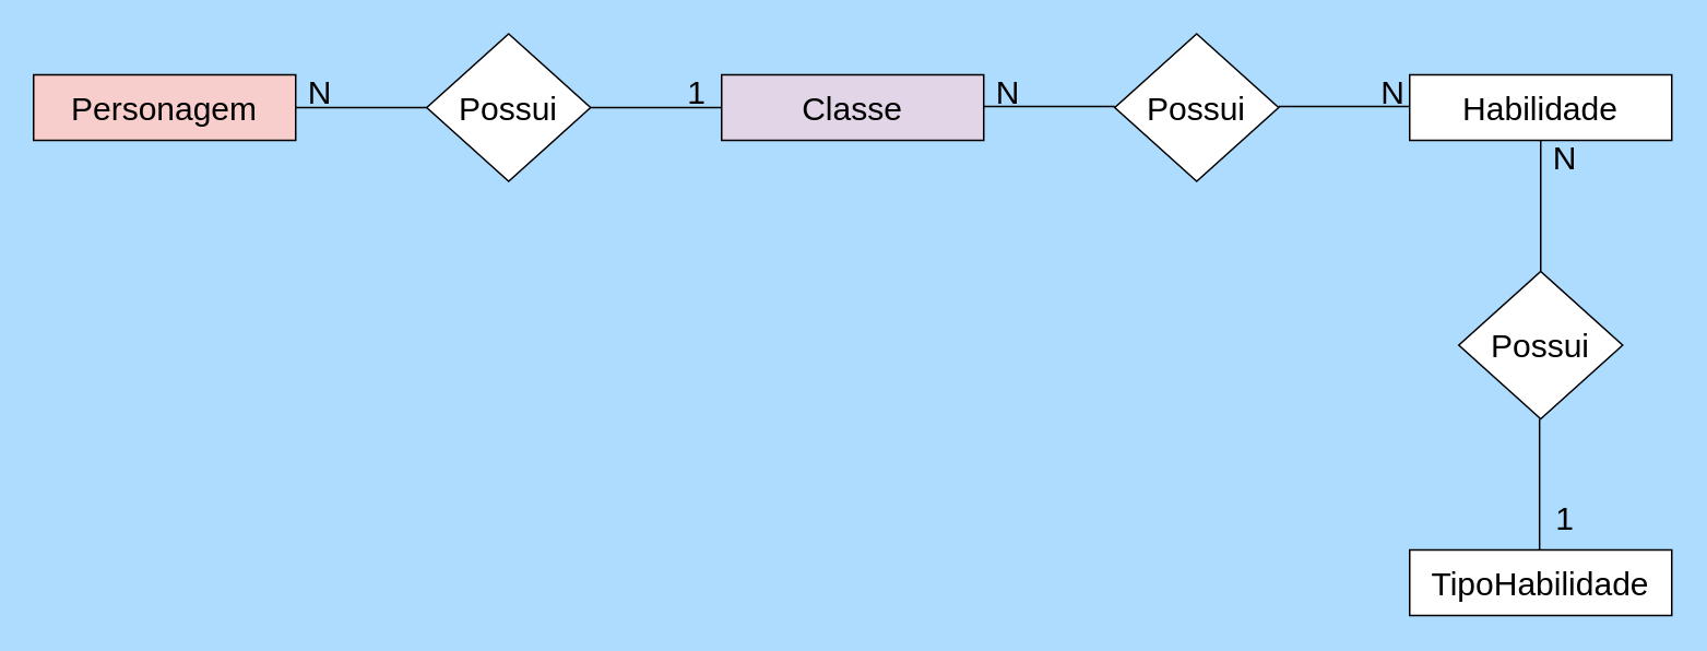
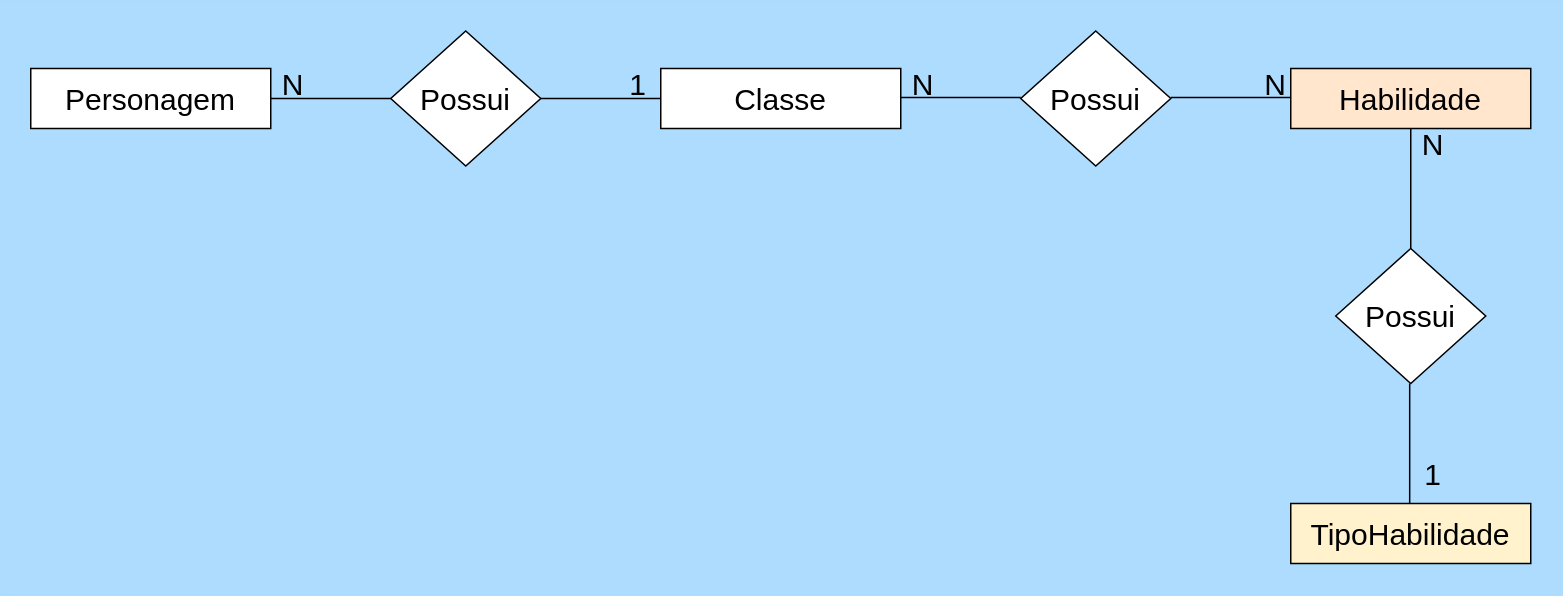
  <mxCell id="0" />
  <mxCell id="1" parent="0" />
- <mxCell id="2" value="&lt;font style=&quot;font-size: 20px&quot;&gt;Personagem&lt;/font&gt;" style="rounded=0;whiteSpace=wrap;html=1;fillColor=#f8cecc;" vertex="1" parent="1"><mxGeometry x="20" y="45" width="160" height="40" as="geometry" /></mxCell>
+ <mxCell id="2" value="&lt;font style=&quot;font-size: 20px&quot;&gt;Personagem&lt;/font&gt;" style="rounded=0;whiteSpace=wrap;html=1;" vertex="1" parent="1"><mxGeometry x="20" y="45" width="160" height="40" as="geometry" /></mxCell>
  <mxCell id="3" value="&lt;font style=&quot;font-size: 20px&quot;&gt;Possui&lt;/font&gt;" style="rhombus;whiteSpace=wrap;html=1;" vertex="1" parent="1"><mxGeometry x="260" y="20" width="100" height="90" as="geometry" /></mxCell>
- <mxCell id="4" value="&lt;font style=&quot;font-size: 20px&quot;&gt;Classe&lt;/font&gt;" style="rounded=0;whiteSpace=wrap;html=1;fillColor=#e1d5e7;" vertex="1" parent="1"><mxGeometry x="440" y="45" width="160" height="40" as="geometry" /></mxCell>
+ <mxCell id="4" value="&lt;font style=&quot;font-size: 20px&quot;&gt;Classe&lt;/font&gt;" style="rounded=0;whiteSpace=wrap;html=1;" vertex="1" parent="1"><mxGeometry x="440" y="45" width="160" height="40" as="geometry" /></mxCell>
  <mxCell id="5" value="&lt;font style=&quot;font-size: 20px&quot;&gt;Possui&lt;/font&gt;" style="rhombus;whiteSpace=wrap;html=1;" vertex="1" parent="1"><mxGeometry x="680" y="20" width="100" height="90" as="geometry" /></mxCell>
- <mxCell id="6" value="&lt;font style=&quot;font-size: 20px&quot;&gt;Habilidade&lt;/font&gt;" style="rounded=0;whiteSpace=wrap;html=1;" vertex="1" parent="1"><mxGeometry x="860" y="45" width="160" height="40" as="geometry" /></mxCell>
+ <mxCell id="6" value="&lt;font style=&quot;font-size: 20px&quot;&gt;Habilidade&lt;/font&gt;" style="rounded=0;whiteSpace=wrap;html=1;fillColor=#ffe6cc;" vertex="1" parent="1"><mxGeometry x="860" y="45" width="160" height="40" as="geometry" /></mxCell>
  <mxCell id="7" value="" style="endArrow=none;html=1;exitX=1;exitY=0.5;exitDx=0;exitDy=0;entryX=0;entryY=0.5;entryDx=0;entryDy=0;" edge="1" parent="1" source="2" target="3"><mxGeometry width="50" height="50" relative="1" as="geometry"><mxPoint x="190" y="175" as="sourcePoint" /><mxPoint x="240" y="125" as="targetPoint" /></mxGeometry></mxCell>
  <mxCell id="8" value="" style="endArrow=none;html=1;exitX=1;exitY=0.5;exitDx=0;exitDy=0;entryX=0;entryY=0.5;entryDx=0;entryDy=0;" edge="1" parent="1"><mxGeometry width="50" height="50" relative="1" as="geometry"><mxPoint x="360" y="65" as="sourcePoint" /><mxPoint x="440" y="65" as="targetPoint" /></mxGeometry></mxCell>
  <mxCell id="9" value="" style="endArrow=none;html=1;exitX=1;exitY=0.5;exitDx=0;exitDy=0;entryX=0;entryY=0.5;entryDx=0;entryDy=0;" edge="1" parent="1"><mxGeometry width="50" height="50" relative="1" as="geometry"><mxPoint x="600" y="64.29" as="sourcePoint" /><mxPoint x="680" y="64.29" as="targetPoint" /></mxGeometry></mxCell>
  <mxCell id="10" value="" style="endArrow=none;html=1;exitX=1;exitY=0.5;exitDx=0;exitDy=0;entryX=0;entryY=0.5;entryDx=0;entryDy=0;" edge="1" parent="1"><mxGeometry width="50" height="50" relative="1" as="geometry"><mxPoint x="780" y="64.29" as="sourcePoint" /><mxPoint x="860" y="64.29" as="targetPoint" /></mxGeometry></mxCell>
  <mxCell id="11" value="&lt;font style=&quot;font-size: 20px&quot;&gt;N&lt;/font&gt;" style="text;html=1;strokeColor=none;fillColor=none;align=center;verticalAlign=middle;whiteSpace=wrap;rounded=0;" vertex="1" parent="1"><mxGeometry x="170" y="35" width="50" height="40" as="geometry" /></mxCell>
  <mxCell id="12" value="&lt;font style=&quot;font-size: 20px&quot;&gt;N&lt;/font&gt;" style="text;html=1;strokeColor=none;fillColor=none;align=center;verticalAlign=middle;whiteSpace=wrap;rounded=0;" vertex="1" parent="1"><mxGeometry x="810" y="35" width="80" height="40" as="geometry" /></mxCell>
  <mxCell id="13" value="&lt;font style=&quot;font-size: 20px&quot;&gt;1&lt;/font&gt;" style="text;html=1;strokeColor=none;fillColor=none;align=center;verticalAlign=middle;whiteSpace=wrap;rounded=0;" vertex="1" parent="1"><mxGeometry x="400" y="35" width="50" height="40" as="geometry" /></mxCell>
  <mxCell id="14" value="&lt;font style=&quot;font-size: 20px&quot;&gt;N&lt;/font&gt;" style="text;html=1;strokeColor=none;fillColor=none;align=center;verticalAlign=middle;whiteSpace=wrap;rounded=0;" vertex="1" parent="1"><mxGeometry x="590" y="35" width="50" height="40" as="geometry" /></mxCell>
  <mxCell id="15" value="&lt;font style=&quot;font-size: 20px&quot;&gt;Possui&lt;/font&gt;" style="rhombus;whiteSpace=wrap;html=1;" vertex="1" parent="1"><mxGeometry x="890" y="165" width="100" height="90" as="geometry" /></mxCell>
- <mxCell id="16" value="&lt;font style=&quot;font-size: 20px&quot;&gt;TipoHabilidade&lt;/font&gt;" style="rounded=0;whiteSpace=wrap;html=1;" vertex="1" parent="1"><mxGeometry x="860" y="335" width="160" height="40" as="geometry" /></mxCell>
+ <mxCell id="16" value="&lt;font style=&quot;font-size: 20px&quot;&gt;TipoHabilidade&lt;/font&gt;" style="rounded=0;whiteSpace=wrap;html=1;fillColor=#fff2cc;" vertex="1" parent="1"><mxGeometry x="860" y="335" width="160" height="40" as="geometry" /></mxCell>
  <mxCell id="17" value="" style="endArrow=none;html=1;exitX=0.5;exitY=0;exitDx=0;exitDy=0;entryX=0.5;entryY=1;entryDx=0;entryDy=0;" edge="1" parent="1" source="15" target="6"><mxGeometry width="50" height="50" relative="1" as="geometry"><mxPoint x="920" y="135" as="sourcePoint" /><mxPoint x="970" y="85" as="targetPoint" /></mxGeometry></mxCell>
  <mxCell id="18" value="" style="endArrow=none;html=1;exitX=0.5;exitY=0;exitDx=0;exitDy=0;entryX=0.5;entryY=1;entryDx=0;entryDy=0;" edge="1" parent="1"><mxGeometry width="50" height="50" relative="1" as="geometry"><mxPoint x="939.29" y="335" as="sourcePoint" /><mxPoint x="939.29" y="255" as="targetPoint" /></mxGeometry></mxCell>
  <mxCell id="19" value="&lt;font style=&quot;font-size: 20px&quot;&gt;N&lt;/font&gt;" style="text;html=1;strokeColor=none;fillColor=none;align=center;verticalAlign=middle;whiteSpace=wrap;rounded=0;" vertex="1" parent="1"><mxGeometry x="930" y="75" width="50" height="40" as="geometry" /></mxCell>
  <mxCell id="20" value="&lt;font style=&quot;font-size: 20px&quot;&gt;1&lt;/font&gt;" style="text;html=1;strokeColor=none;fillColor=none;align=center;verticalAlign=middle;whiteSpace=wrap;rounded=0;" vertex="1" parent="1"><mxGeometry x="930" y="295" width="50" height="40" as="geometry" /></mxCell>
